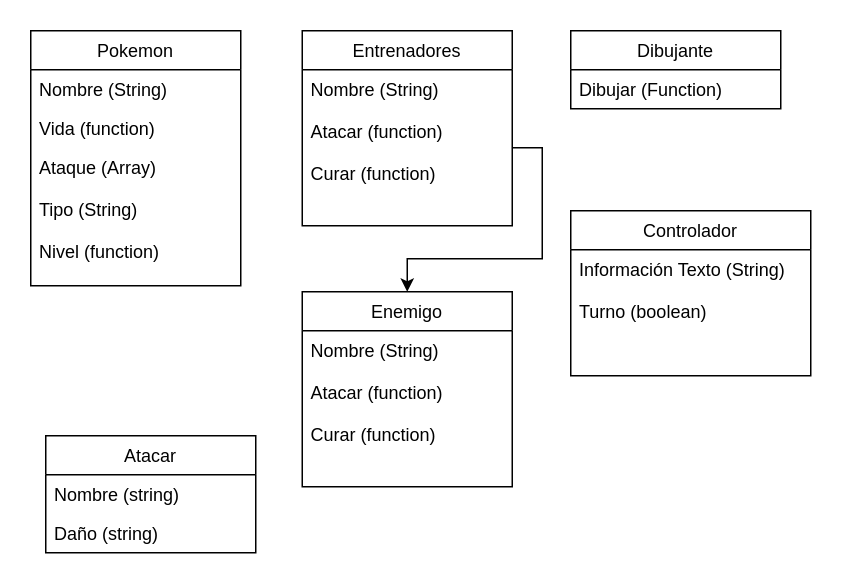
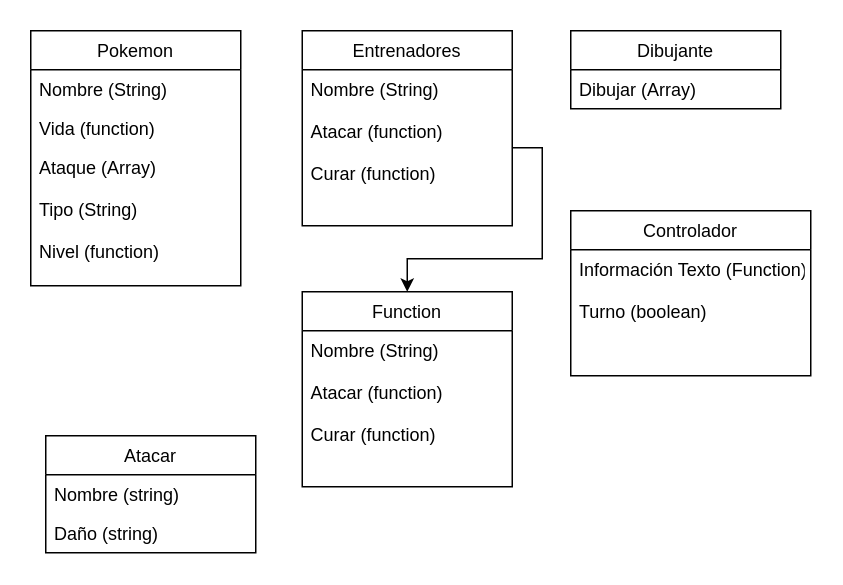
  <mxCell id="0" />
  <mxCell id="1" parent="0" />
  <mxCell id="2" value="Pokemon" style="swimlane;fontStyle=0;childLayout=stackLayout;horizontal=1;startSize=26;fillColor=none;horizontalStack=0;resizeParent=1;resizeParentMax=0;resizeLast=0;collapsible=1;marginBottom=0;" parent="1" vertex="1"><mxGeometry x="20" y="20" width="140" height="170" as="geometry"><mxRectangle x="20" y="180" width="80" height="26" as="alternateBounds" /></mxGeometry></mxCell>
  <mxCell id="3" value="Nombre (String)" style="text;strokeColor=none;fillColor=none;align=left;verticalAlign=top;spacingLeft=4;spacingRight=4;overflow=hidden;rotatable=0;points=[[0,0.5],[1,0.5]];portConstraint=eastwest;" parent="2" vertex="1"><mxGeometry y="26" width="140" height="26" as="geometry" /></mxCell>
  <mxCell id="4" value="Vida (function)" style="text;strokeColor=none;fillColor=none;align=left;verticalAlign=top;spacingLeft=4;spacingRight=4;overflow=hidden;rotatable=0;points=[[0,0.5],[1,0.5]];portConstraint=eastwest;" parent="2" vertex="1"><mxGeometry y="52" width="140" height="26" as="geometry" /></mxCell>
  <mxCell id="5" value="Ataque (Array)&#10;&#10;Tipo (String)&#10;&#10;Nivel (function)&#10;" style="text;strokeColor=none;fillColor=none;align=left;verticalAlign=top;spacingLeft=4;spacingRight=4;overflow=hidden;rotatable=0;points=[[0,0.5],[1,0.5]];portConstraint=eastwest;" parent="2" vertex="1"><mxGeometry y="78" width="140" height="92" as="geometry" /></mxCell>
  <mxCell id="6" value="Entrenadores" style="swimlane;fontStyle=0;childLayout=stackLayout;horizontal=1;startSize=26;fillColor=none;horizontalStack=0;resizeParent=1;resizeParentMax=0;resizeLast=0;collapsible=1;marginBottom=0;" parent="1" vertex="1"><mxGeometry x="201" y="20" width="140" height="130" as="geometry"><mxRectangle x="20" y="180" width="80" height="26" as="alternateBounds" /></mxGeometry></mxCell>
  <mxCell id="7" value="Nombre (String)&#10;&#10;Atacar (function)&#10;&#10;Curar (function)&#10;&#10;&#10;&#10;&#10;" style="text;strokeColor=none;fillColor=none;align=left;verticalAlign=top;spacingLeft=4;spacingRight=4;overflow=hidden;rotatable=0;points=[[0,0.5],[1,0.5]];portConstraint=eastwest;" parent="6" vertex="1"><mxGeometry y="26" width="140" height="104" as="geometry" /></mxCell>
  <mxCell id="8" value="Dibujante" style="swimlane;fontStyle=0;childLayout=stackLayout;horizontal=1;startSize=26;fillColor=none;horizontalStack=0;resizeParent=1;resizeParentMax=0;resizeLast=0;collapsible=1;marginBottom=0;" parent="1" vertex="1"><mxGeometry x="380" y="20" width="140" height="52" as="geometry"><mxRectangle x="20" y="180" width="80" height="26" as="alternateBounds" /></mxGeometry></mxCell>
- <mxCell id="9" value="Dibujar (Function)" style="text;strokeColor=none;fillColor=none;align=left;verticalAlign=top;spacingLeft=4;spacingRight=4;overflow=hidden;rotatable=0;points=[[0,0.5],[1,0.5]];portConstraint=eastwest;" parent="8" vertex="1"><mxGeometry y="26" width="140" height="26" as="geometry" /></mxCell>
- <mxCell id="10" value="Enemigo" style="swimlane;fontStyle=0;childLayout=stackLayout;horizontal=1;startSize=26;fillColor=none;horizontalStack=0;resizeParent=1;resizeParentMax=0;resizeLast=0;collapsible=1;marginBottom=0;" parent="1" vertex="1"><mxGeometry x="201" y="194" width="140" height="130" as="geometry"><mxRectangle x="20" y="180" width="80" height="26" as="alternateBounds" /></mxGeometry></mxCell>
+ <mxCell id="9" value="Dibujar (Array)" style="text;strokeColor=none;fillColor=none;align=left;verticalAlign=top;spacingLeft=4;spacingRight=4;overflow=hidden;rotatable=0;points=[[0,0.5],[1,0.5]];portConstraint=eastwest;" parent="8" vertex="1"><mxGeometry y="26" width="140" height="26" as="geometry" /></mxCell>
+ <mxCell id="10" value="Function" style="swimlane;fontStyle=0;childLayout=stackLayout;horizontal=1;startSize=26;fillColor=none;horizontalStack=0;resizeParent=1;resizeParentMax=0;resizeLast=0;collapsible=1;marginBottom=0;" parent="1" vertex="1"><mxGeometry x="201" y="194" width="140" height="130" as="geometry"><mxRectangle x="20" y="180" width="80" height="26" as="alternateBounds" /></mxGeometry></mxCell>
  <mxCell id="11" value="Nombre (String)&#10;&#10;Atacar (function)&#10;&#10;Curar (function)&#10;&#10;&#10;&#10;&#10;" style="text;strokeColor=none;fillColor=none;align=left;verticalAlign=top;spacingLeft=4;spacingRight=4;overflow=hidden;rotatable=0;points=[[0,0.5],[1,0.5]];portConstraint=eastwest;" parent="10" vertex="1"><mxGeometry y="26" width="140" height="104" as="geometry" /></mxCell>
  <mxCell id="12" style="edgeStyle=orthogonalEdgeStyle;rounded=0;orthogonalLoop=1;jettySize=auto;html=1;exitX=1;exitY=0.5;exitDx=0;exitDy=0;" parent="1" source="7" target="10" edge="1"><mxGeometry relative="1" as="geometry" /></mxCell>
  <mxCell id="13" value="Controlador" style="swimlane;fontStyle=0;childLayout=stackLayout;horizontal=1;startSize=26;fillColor=none;horizontalStack=0;resizeParent=1;resizeParentMax=0;resizeLast=0;collapsible=1;marginBottom=0;" parent="1" vertex="1"><mxGeometry x="380" y="140" width="160" height="110" as="geometry" /></mxCell>
- <mxCell id="14" value="Información Texto (String)&#10;&#10;Turno (boolean)" style="text;strokeColor=none;fillColor=none;align=left;verticalAlign=top;spacingLeft=4;spacingRight=4;overflow=hidden;rotatable=0;points=[[0,0.5],[1,0.5]];portConstraint=eastwest;" parent="13" vertex="1"><mxGeometry y="26" width="160" height="84" as="geometry" /></mxCell>
+ <mxCell id="14" value="Información Texto (Function)&#10;&#10;Turno (boolean)" style="text;strokeColor=none;fillColor=none;align=left;verticalAlign=top;spacingLeft=4;spacingRight=4;overflow=hidden;rotatable=0;points=[[0,0.5],[1,0.5]];portConstraint=eastwest;" parent="13" vertex="1"><mxGeometry y="26" width="160" height="84" as="geometry" /></mxCell>
  <mxCell id="15" value="Atacar" style="swimlane;fontStyle=0;childLayout=stackLayout;horizontal=1;startSize=26;fillColor=none;horizontalStack=0;resizeParent=1;resizeParentMax=0;resizeLast=0;collapsible=1;marginBottom=0;" vertex="1" parent="1"><mxGeometry x="30" y="290" width="140" height="78" as="geometry" /></mxCell>
  <mxCell id="16" value="Nombre (string)" style="text;strokeColor=none;fillColor=none;align=left;verticalAlign=top;spacingLeft=4;spacingRight=4;overflow=hidden;rotatable=0;points=[[0,0.5],[1,0.5]];portConstraint=eastwest;" vertex="1" parent="15"><mxGeometry y="26" width="140" height="26" as="geometry" /></mxCell>
  <mxCell id="17" value="Daño (string)" style="text;strokeColor=none;fillColor=none;align=left;verticalAlign=top;spacingLeft=4;spacingRight=4;overflow=hidden;rotatable=0;points=[[0,0.5],[1,0.5]];portConstraint=eastwest;" vertex="1" parent="15"><mxGeometry y="52" width="140" height="26" as="geometry" /></mxCell>
